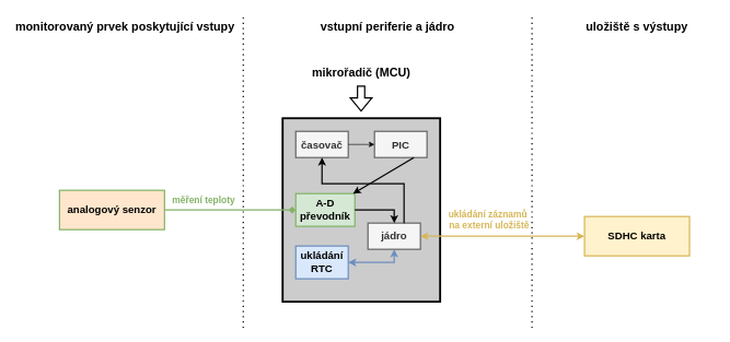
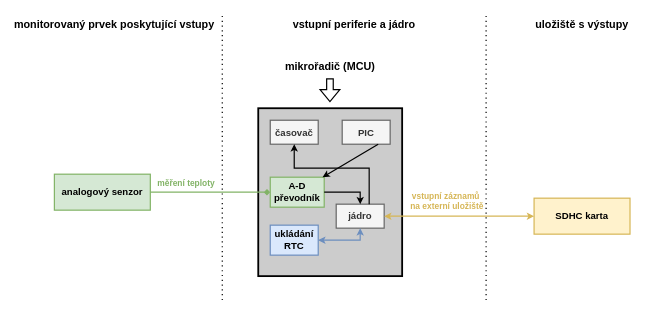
  <mxCell id="0" />
  <mxCell id="1" parent="0" />
  <mxCell id="2" value="" style="rounded=0;whiteSpace=wrap;html=1;strokeColor=#000000;strokeWidth=3;fillColor=#CCCCCC;" parent="1" vertex="1"><mxGeometry x="430" y="180" width="240" height="280" as="geometry" /></mxCell>
- <mxCell id="3" value="&lt;font style=&quot;font-size: 16px;&quot;&gt;&lt;b style=&quot;&quot;&gt;analogový senzor&lt;/b&gt;&lt;/font&gt;" style="rounded=0;whiteSpace=wrap;html=1;fillColor=#ffe6cc;strokeColor=#82b366;strokeWidth=2;" parent="1" vertex="1"><mxGeometry x="90" y="290" width="160" height="60" as="geometry" /></mxCell>
+ <mxCell id="3" value="&lt;font style=&quot;font-size: 16px;&quot;&gt;&lt;b style=&quot;&quot;&gt;analogový senzor&lt;/b&gt;&lt;/font&gt;" style="rounded=0;whiteSpace=wrap;html=1;fillColor=#d5e8d4;strokeColor=#82b366;strokeWidth=2;" parent="1" vertex="1"><mxGeometry x="90" y="290" width="160" height="60" as="geometry" /></mxCell>
  <mxCell id="4" value="" style="endArrow=diamond;html=1;rounded=0;entryX=0;entryY=0.5;entryDx=0;entryDy=0;exitX=1;exitY=0.5;exitDx=0;exitDy=0;fillColor=#d5e8d4;strokeColor=#82b366;strokeWidth=2;" parent="1" source="3" target="5" edge="1"><mxGeometry width="50" height="50" relative="1" as="geometry"><mxPoint x="190" y="390" as="sourcePoint" /><mxPoint x="350" y="370" as="targetPoint" /></mxGeometry></mxCell>
  <mxCell id="5" value="&lt;font style=&quot;font-size: 16px;&quot;&gt;&lt;b style=&quot;&quot;&gt;A-D&lt;/b&gt;&lt;/font&gt;&lt;div&gt;&lt;font style=&quot;font-size: 16px;&quot;&gt;&lt;b style=&quot;&quot;&gt;převodník&lt;/b&gt;&lt;/font&gt;&lt;/div&gt;" style="rounded=0;whiteSpace=wrap;html=1;fillColor=#d5e8d4;strokeColor=#82b366;strokeWidth=2;" parent="1" vertex="1"><mxGeometry x="450" y="295" width="90" height="50" as="geometry" /></mxCell>
  <mxCell id="6" value="&lt;b style=&quot;&quot;&gt;&lt;font style=&quot;font-size: 16px;&quot;&gt;ukládání&lt;/font&gt;&lt;/b&gt;&lt;div&gt;&lt;b style=&quot;&quot;&gt;&lt;font style=&quot;font-size: 16px;&quot;&gt;RTC&lt;/font&gt;&lt;/b&gt;&lt;/div&gt;" style="rounded=0;whiteSpace=wrap;html=1;fillColor=#dae8fc;strokeColor=#6c8ebf;strokeWidth=2;" parent="1" vertex="1"><mxGeometry x="450" y="375" width="80" height="50" as="geometry" /></mxCell>
  <mxCell id="7" value="&lt;font style=&quot;font-size: 16px;&quot;&gt;&lt;b style=&quot;&quot;&gt;SDHC karta&lt;/b&gt;&lt;/font&gt;" style="rounded=0;whiteSpace=wrap;html=1;fillColor=#fff2cc;strokeColor=#d6b656;strokeWidth=2;" parent="1" vertex="1"><mxGeometry x="890" y="330" width="160" height="60" as="geometry" /></mxCell>
  <mxCell id="8" value="&lt;font style=&quot;font-size: 16px;&quot;&gt;&lt;b style=&quot;&quot;&gt;jádro&lt;/b&gt;&lt;/font&gt;" style="rounded=0;whiteSpace=wrap;html=1;fillColor=#f5f5f5;fontColor=#333333;strokeColor=#666666;strokeWidth=2;" parent="1" vertex="1"><mxGeometry x="560" y="340" width="80" height="40" as="geometry" /></mxCell>
  <mxCell id="9" value="" style="endArrow=classic;html=1;rounded=0;exitX=1;exitY=0.5;exitDx=0;exitDy=0;entryX=0.5;entryY=0;entryDx=0;entryDy=0;strokeWidth=2;" parent="1" source="5" target="8" edge="1"><mxGeometry width="50" height="50" relative="1" as="geometry"><mxPoint x="560" y="350" as="sourcePoint" /><mxPoint x="610" y="300" as="targetPoint" /><Array as="points"><mxPoint x="600" y="320" /></Array></mxGeometry></mxCell>
  <mxCell id="10" value="" style="endArrow=classic;html=1;rounded=0;exitX=1;exitY=0.5;exitDx=0;exitDy=0;entryX=0.5;entryY=1;entryDx=0;entryDy=0;startArrow=classic;startFill=1;fillColor=#dae8fc;strokeColor=#6c8ebf;strokeWidth=2;" parent="1" source="6" target="8" edge="1"><mxGeometry width="50" height="50" relative="1" as="geometry"><mxPoint x="560" y="350" as="sourcePoint" /><mxPoint x="610" y="300" as="targetPoint" /><Array as="points"><mxPoint x="600" y="400" /></Array></mxGeometry></mxCell>
  <mxCell id="11" value="&lt;font style=&quot;font-size: 16px;&quot;&gt;&lt;b style=&quot;&quot;&gt;časovač&lt;/b&gt;&lt;/font&gt;" style="rounded=0;whiteSpace=wrap;html=1;fillColor=#f5f5f5;fontColor=#333333;strokeColor=#666666;strokeWidth=2;" parent="1" vertex="1"><mxGeometry x="450" y="200" width="80" height="40" as="geometry" /></mxCell>
  <mxCell id="12" style="edgeStyle=orthogonalEdgeStyle;rounded=0;orthogonalLoop=1;jettySize=auto;html=1;exitX=0.5;exitY=1;exitDx=0;exitDy=0;startArrow=classic;startFill=1;endArrow=none;endFill=1;strokeWidth=2;" parent="1" source="11" edge="1"><mxGeometry relative="1" as="geometry"><mxPoint x="485" y="260" as="sourcePoint" /><mxPoint x="615" y="340" as="targetPoint" /><Array as="points"><mxPoint x="490" y="280" /><mxPoint x="615" y="280" /></Array></mxGeometry></mxCell>
  <mxCell id="13" value="&lt;font style=&quot;font-size: 16px;&quot;&gt;&lt;b style=&quot;&quot;&gt;PIC&lt;/b&gt;&lt;/font&gt;" style="rounded=0;whiteSpace=wrap;html=1;fillColor=#f5f5f5;fontColor=#333333;strokeColor=#666666;strokeWidth=2;" parent="1" vertex="1"><mxGeometry x="570" y="200" width="80" height="40" as="geometry" /></mxCell>
- <mxCell id="14" value="" style="endArrow=classic;html=1;rounded=0;exitX=1;exitY=0.5;exitDx=0;exitDy=0;entryX=0;entryY=0.5;entryDx=0;entryDy=0;" parent="1" source="11" target="13" edge="1"><mxGeometry width="50" height="50" relative="1" as="geometry"><mxPoint x="590" y="350" as="sourcePoint" /><mxPoint x="640" y="300" as="targetPoint" /></mxGeometry></mxCell>
  <mxCell id="15" value="" style="endArrow=classic;html=1;rounded=0;exitX=0.75;exitY=1;exitDx=0;exitDy=0;strokeWidth=2;" parent="1" source="13" target="5" edge="1"><mxGeometry width="50" height="50" relative="1" as="geometry"><mxPoint x="540" y="250" as="sourcePoint" /><mxPoint x="580" y="250" as="targetPoint" /></mxGeometry></mxCell>
  <mxCell id="16" value="" style="shape=flexArrow;endArrow=classic;html=1;rounded=0;strokeColor=#000000;strokeWidth=2;" parent="1" edge="1"><mxGeometry width="50" height="50" relative="1" as="geometry"><mxPoint x="549.58" y="130" as="sourcePoint" /><mxPoint x="549.58" y="170" as="targetPoint" /></mxGeometry></mxCell>
  <mxCell id="17" value="&lt;b&gt;&lt;font style=&quot;color: rgb(0, 0, 0); font-size: 18px;&quot;&gt;mikrořadič (MCU)&lt;/font&gt;&lt;/b&gt;" style="text;html=1;align=center;verticalAlign=middle;whiteSpace=wrap;rounded=0;" parent="1" vertex="1"><mxGeometry x="460" y="90" width="180" height="40" as="geometry" /></mxCell>
  <mxCell id="18" value="&lt;font style=&quot;font-size: 14px;&quot;&gt;&lt;b&gt;měření teploty&lt;/b&gt;&lt;/font&gt;" style="text;html=1;align=center;verticalAlign=middle;whiteSpace=wrap;rounded=0;fillColor=none;strokeColor=none;fontColor=#82B366;" parent="1" vertex="1"><mxGeometry x="210" y="290" width="200" height="30" as="geometry" /></mxCell>
  <mxCell id="19" value="" style="endArrow=classic;startArrow=classic;html=1;rounded=0;entryX=0;entryY=0.5;entryDx=0;entryDy=0;fillColor=#fff2cc;strokeColor=#d6b656;strokeWidth=2;" parent="1" target="7" edge="1"><mxGeometry width="50" height="50" relative="1" as="geometry"><mxPoint x="640" y="360" as="sourcePoint" /><mxPoint x="590" y="310" as="targetPoint" /></mxGeometry></mxCell>
- <mxCell id="20" value="&lt;font style=&quot;color: rgb(214, 182, 86); font-size: 14px;&quot;&gt;&lt;b&gt;&lt;font style=&quot;&quot;&gt;ukládání&amp;nbsp;&lt;/font&gt;&lt;span style=&quot;background-color: transparent;&quot;&gt;záznamů&amp;nbsp;&lt;/span&gt;&lt;/b&gt;&lt;/font&gt;&lt;div&gt;&lt;font style=&quot;color: rgb(214, 182, 86); font-size: 14px;&quot;&gt;&lt;b&gt;&lt;span style=&quot;background-color: transparent;&quot;&gt;na externí uložiště&lt;/span&gt;&lt;/b&gt;&lt;/font&gt;&lt;/div&gt;" style="text;html=1;align=center;verticalAlign=middle;whiteSpace=wrap;rounded=0;fillColor=none;strokeColor=none;fontColor=#82B366;" parent="1" vertex="1"><mxGeometry x="670" y="310" width="150" height="50" as="geometry" /></mxCell>
+ <mxCell id="20" value="&lt;font style=&quot;color: rgb(214, 182, 86); font-size: 14px;&quot;&gt;&lt;b&gt;&lt;font style=&quot;&quot;&gt;vstupní&amp;nbsp;&lt;/font&gt;&lt;span style=&quot;background-color: transparent;&quot;&gt;záznamů&amp;nbsp;&lt;/span&gt;&lt;/b&gt;&lt;/font&gt;&lt;div&gt;&lt;font style=&quot;color: rgb(214, 182, 86); font-size: 14px;&quot;&gt;&lt;b&gt;&lt;span style=&quot;background-color: transparent;&quot;&gt;na externí uložiště&lt;/span&gt;&lt;/b&gt;&lt;/font&gt;&lt;/div&gt;" style="text;html=1;align=center;verticalAlign=middle;whiteSpace=wrap;rounded=0;fillColor=none;strokeColor=none;fontColor=#82B366;" parent="1" vertex="1"><mxGeometry x="670" y="310" width="150" height="50" as="geometry" /></mxCell>
  <mxCell id="21" value="" style="endArrow=none;dashed=1;html=1;dashPattern=1 3;strokeWidth=2;rounded=0;" parent="1" edge="1"><mxGeometry width="50" height="50" relative="1" as="geometry"><mxPoint x="370" y="500" as="sourcePoint" /><mxPoint x="370" y="20" as="targetPoint" /></mxGeometry></mxCell>
  <mxCell id="22" value="" style="endArrow=none;dashed=1;html=1;dashPattern=1 3;strokeWidth=2;rounded=0;" parent="1" edge="1"><mxGeometry width="50" height="50" relative="1" as="geometry"><mxPoint x="810" y="500" as="sourcePoint" /><mxPoint x="810" y="20" as="targetPoint" /></mxGeometry></mxCell>
  <mxCell id="23" value="&lt;font style=&quot;font-size: 18px;&quot;&gt;&lt;b style=&quot;&quot;&gt;monitorovaný prvek poskytující vstupy&lt;/b&gt;&lt;/font&gt;" style="text;html=1;align=center;verticalAlign=middle;whiteSpace=wrap;rounded=0;" parent="1" vertex="1"><mxGeometry x="20" y="20" width="340" height="40" as="geometry" /></mxCell>
  <mxCell id="24" value="&lt;font style=&quot;font-size: 18px;&quot;&gt;&lt;b style=&quot;&quot;&gt;vstupní periferie a jádro&lt;/b&gt;&lt;/font&gt;" style="text;html=1;align=center;verticalAlign=middle;whiteSpace=wrap;rounded=0;" parent="1" vertex="1"><mxGeometry x="410" y="20" width="360" height="40" as="geometry" /></mxCell>
  <mxCell id="25" value="&lt;font style=&quot;font-size: 18px;&quot;&gt;&lt;b style=&quot;&quot;&gt;uložiště s výstupy&lt;/b&gt;&lt;/font&gt;" style="text;html=1;align=center;verticalAlign=middle;whiteSpace=wrap;rounded=0;" parent="1" vertex="1"><mxGeometry x="850" y="20" width="240" height="40" as="geometry" /></mxCell>
